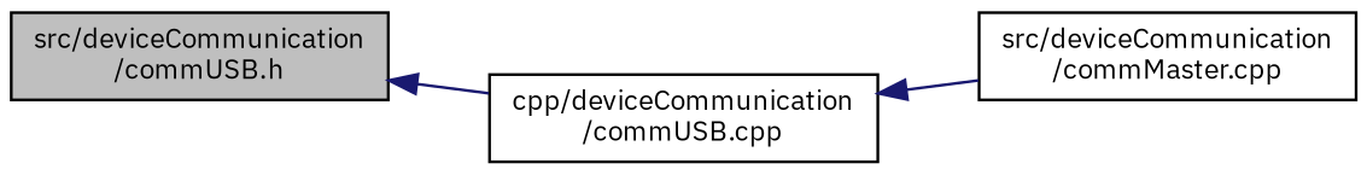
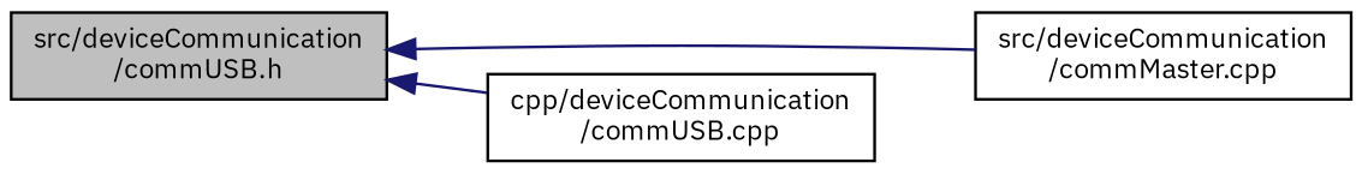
  digraph {
    fontname="IBM Plex Sans"
    rankdir=LR
    node [color=black fillcolor=white fontname="IBM Plex Sans" fontsize=10 shape=record style=filled]
    edge [color=midnightblue dir=back fontname="IBM Plex Sans" fontsize=10 labelfontname=Helvetica labelfontsize=10 style=solid]
    n1 [fillcolor=grey75 fontcolor=black height=0.2 label="src/deviceCommunication\l/commUSB.h" width=0.4]
    n2 [height=0.2 label="src/deviceCommunication\l/commMaster.cpp" width=0.4]
    n3 [height=0.2 label="cpp/deviceCommunication\l/commUSB.cpp" width=0.4]
-   n3 -> n2
+   n1 -> n2
    n1 -> n3
  }
